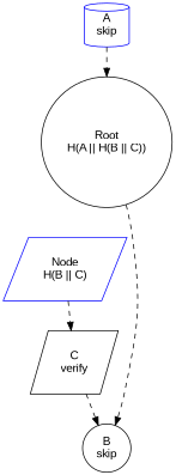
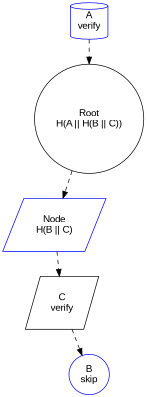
  digraph {
    fontname="Liberation Sans"
    node [color=blue fontname="Liberation Sans" shape=circle]
    edge [fontname="Liberation Sans" style=dashed]
    n1 [color=black label="Root\nH(A || H(B || C))"]
    n2 [label="Node\nH(B || C)" shape=parallelogram]
-   n3 [label="A\nskip" shape=cylinder]
+   n3 [label="A\nverify" shape=cylinder]
    n4 [color=black label="C\nverify" shape=parallelogram]
-   n5 [color=black label="B\nskip"]
-   n1 -> n5
+   n5 [label="B\nskip"]
+   n1 -> n2
    n2 -> n4
    n3 -> n1
    n4 -> n5
  }
